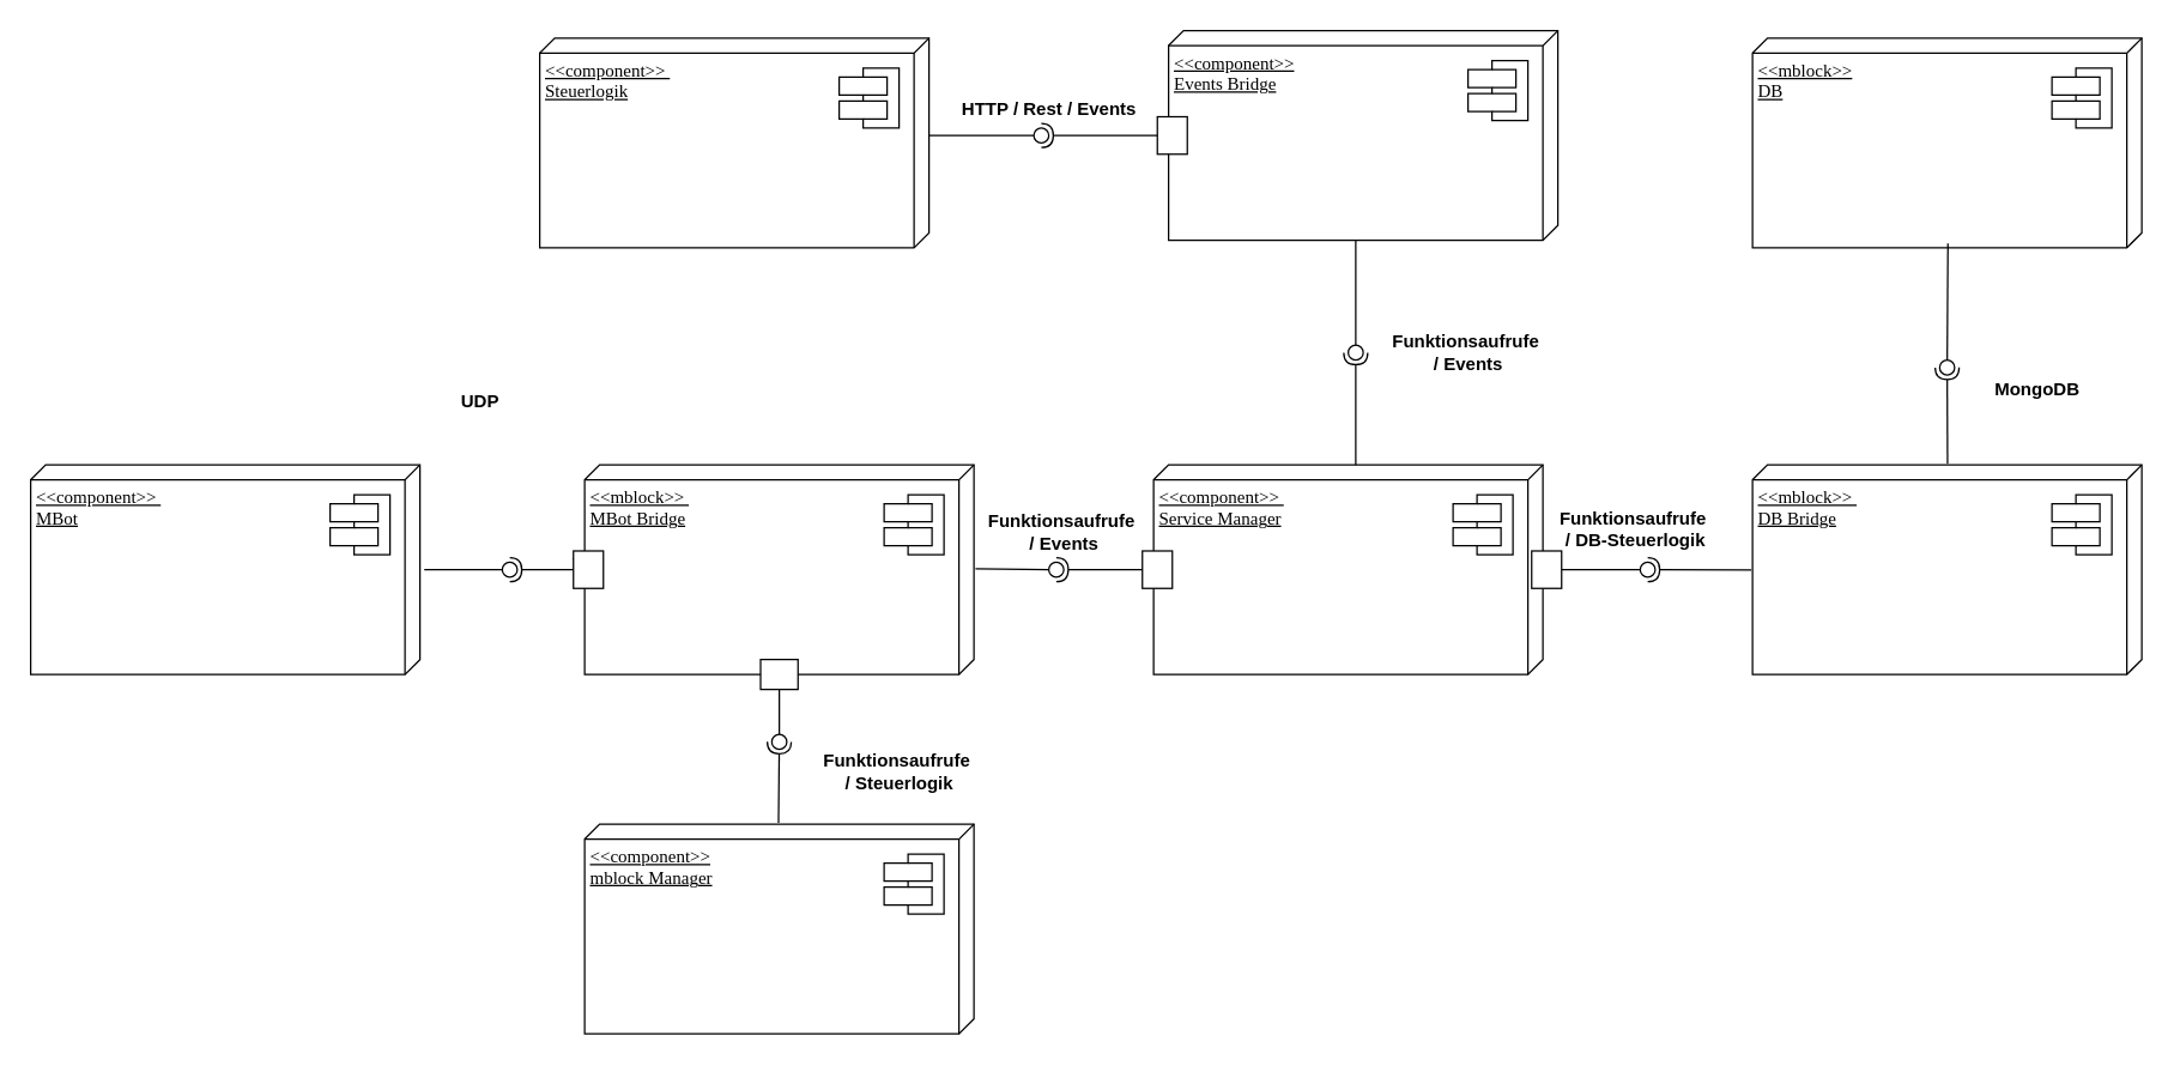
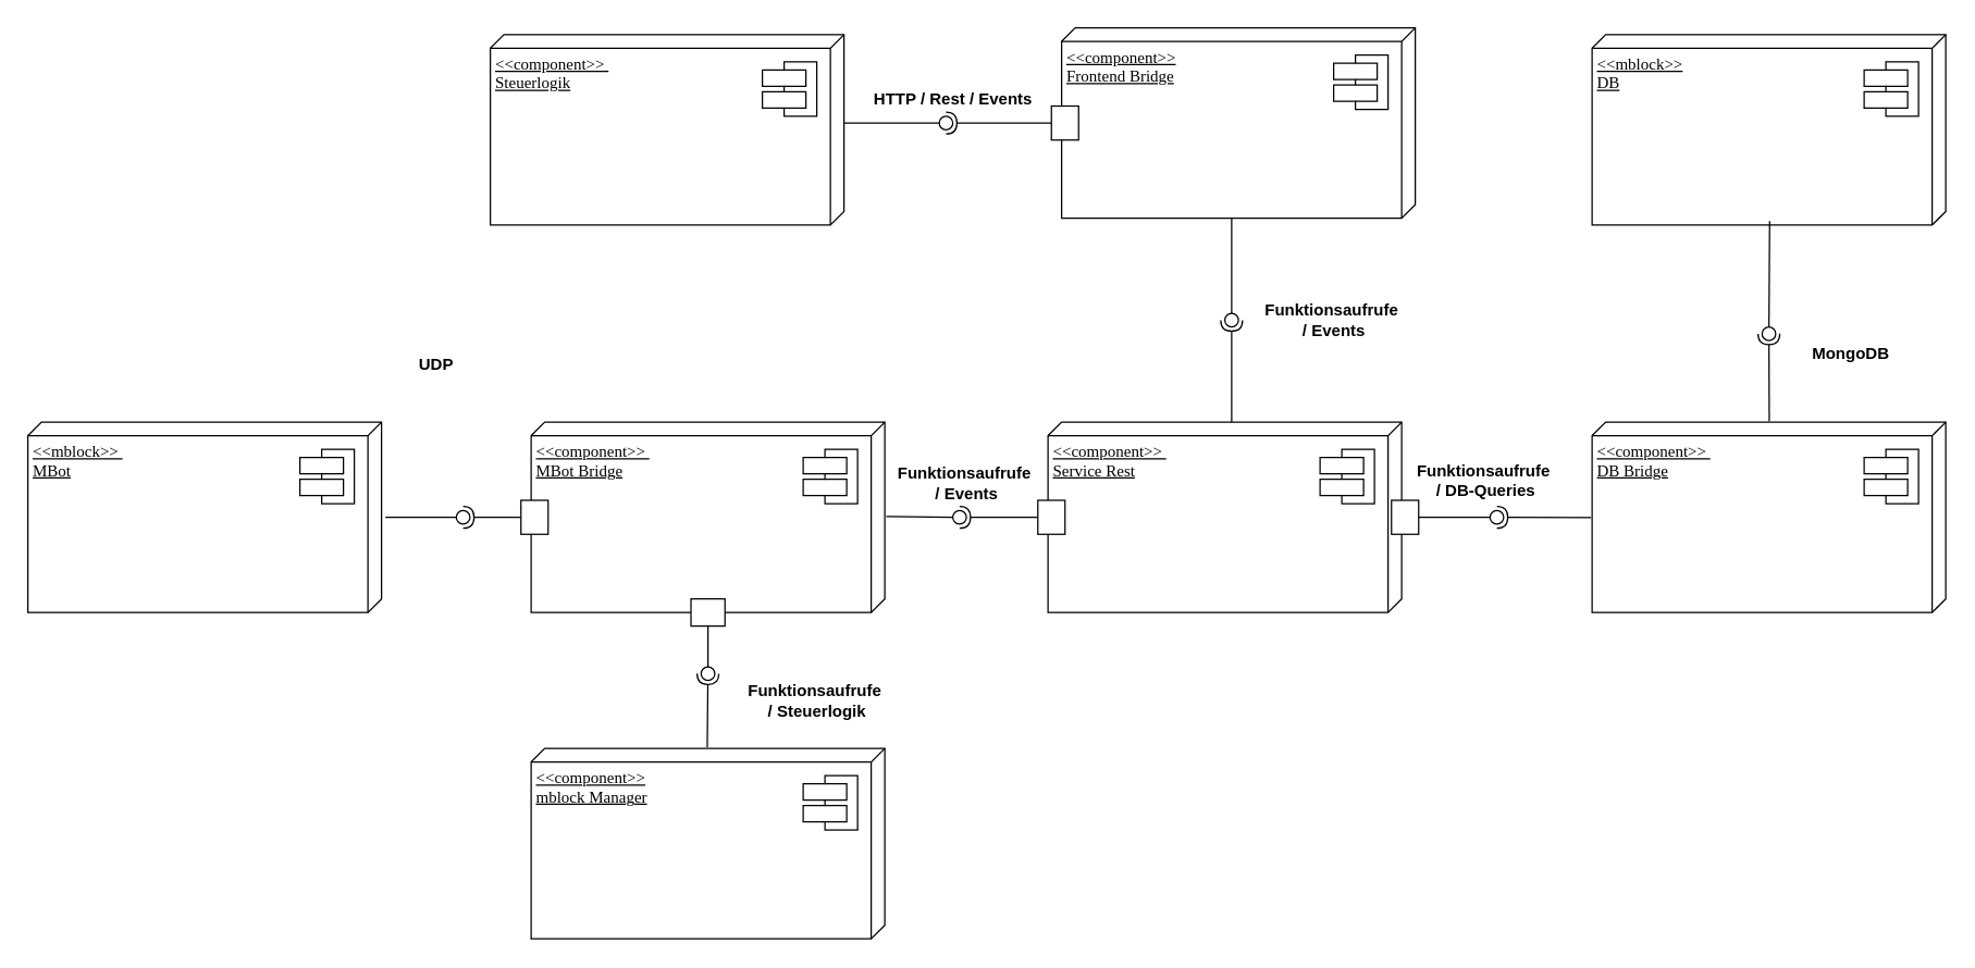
  <mxCell id="0" />
  <mxCell id="1" parent="0" />
  <mxCell id="2" value="" style="group" vertex="1" connectable="0" parent="1"><mxGeometry x="1170" y="25" width="260" height="140" as="geometry" /></mxCell>
  <mxCell id="3" value="&amp;lt;&amp;lt;mblock&amp;gt;&amp;gt;&lt;div&gt;DB&lt;/div&gt;" style="verticalAlign=top;align=left;spacingTop=8;spacingLeft=2;spacingRight=12;shape=cube;size=10;direction=south;fontStyle=4;html=1;rounded=0;shadow=0;comic=0;labelBackgroundColor=none;strokeWidth=1;fontFamily=Verdana;fontSize=12" vertex="1" parent="2"><mxGeometry width="260" height="140" as="geometry" /></mxCell>
  <mxCell id="4" value="" style="shape=component;align=left;spacingLeft=36;rounded=0;shadow=0;comic=0;labelBackgroundColor=none;strokeWidth=1;fontFamily=Verdana;fontSize=12;html=1;" vertex="1" parent="2"><mxGeometry x="200" y="20" width="40" height="40" as="geometry" /></mxCell>
  <mxCell id="5" value="" style="group" vertex="1" connectable="0" parent="1"><mxGeometry x="20" y="310" width="260" height="140" as="geometry" /></mxCell>
- <mxCell id="6" value="&amp;lt;&amp;lt;component&amp;gt;&amp;gt;&amp;nbsp;&lt;div&gt;MBot&lt;/div&gt;" style="verticalAlign=top;align=left;spacingTop=8;spacingLeft=2;spacingRight=12;shape=cube;size=10;direction=south;fontStyle=4;html=1;rounded=0;shadow=0;comic=0;labelBackgroundColor=none;strokeWidth=1;fontFamily=Verdana;fontSize=12" vertex="1" parent="5"><mxGeometry width="260" height="140" as="geometry" /></mxCell>
+ <mxCell id="6" value="&amp;lt;&amp;lt;mblock&amp;gt;&amp;gt;&amp;nbsp;&lt;div&gt;MBot&lt;/div&gt;" style="verticalAlign=top;align=left;spacingTop=8;spacingLeft=2;spacingRight=12;shape=cube;size=10;direction=south;fontStyle=4;html=1;rounded=0;shadow=0;comic=0;labelBackgroundColor=none;strokeWidth=1;fontFamily=Verdana;fontSize=12" vertex="1" parent="5"><mxGeometry width="260" height="140" as="geometry" /></mxCell>
  <mxCell id="7" value="" style="shape=component;align=left;spacingLeft=36;rounded=0;shadow=0;comic=0;labelBackgroundColor=none;strokeWidth=1;fontFamily=Verdana;fontSize=12;html=1;" vertex="1" parent="5"><mxGeometry x="200" y="20" width="40" height="40" as="geometry" /></mxCell>
  <mxCell id="8" value="" style="group" vertex="1" connectable="0" parent="1"><mxGeometry x="390" y="550" width="260" height="140" as="geometry" /></mxCell>
  <mxCell id="9" value="&amp;lt;&amp;lt;component&amp;gt;&amp;gt;&lt;div&gt;mblock Manager&lt;/div&gt;" style="verticalAlign=top;align=left;spacingTop=8;spacingLeft=2;spacingRight=12;shape=cube;size=10;direction=south;fontStyle=4;html=1;rounded=0;shadow=0;comic=0;labelBackgroundColor=none;strokeWidth=1;fontFamily=Verdana;fontSize=12" vertex="1" parent="8"><mxGeometry width="260" height="140" as="geometry" /></mxCell>
  <mxCell id="10" value="" style="shape=component;align=left;spacingLeft=36;rounded=0;shadow=0;comic=0;labelBackgroundColor=none;strokeWidth=1;fontFamily=Verdana;fontSize=12;html=1;" vertex="1" parent="8"><mxGeometry x="200" y="20" width="40" height="40" as="geometry" /></mxCell>
  <mxCell id="11" value="" style="group" vertex="1" connectable="0" parent="1"><mxGeometry x="1170" y="310" width="260" height="140" as="geometry" /></mxCell>
- <mxCell id="12" value="&amp;lt;&amp;lt;mblock&amp;gt;&amp;gt;&amp;nbsp;&lt;div&gt;DB Bridge&lt;/div&gt;" style="verticalAlign=top;align=left;spacingTop=8;spacingLeft=2;spacingRight=12;shape=cube;size=10;direction=south;fontStyle=4;html=1;rounded=0;shadow=0;comic=0;labelBackgroundColor=none;strokeWidth=1;fontFamily=Verdana;fontSize=12" vertex="1" parent="11"><mxGeometry width="260" height="140" as="geometry" /></mxCell>
+ <mxCell id="12" value="&amp;lt;&amp;lt;component&amp;gt;&amp;gt;&amp;nbsp;&lt;div&gt;DB Bridge&lt;/div&gt;" style="verticalAlign=top;align=left;spacingTop=8;spacingLeft=2;spacingRight=12;shape=cube;size=10;direction=south;fontStyle=4;html=1;rounded=0;shadow=0;comic=0;labelBackgroundColor=none;strokeWidth=1;fontFamily=Verdana;fontSize=12" vertex="1" parent="11"><mxGeometry width="260" height="140" as="geometry" /></mxCell>
  <mxCell id="13" value="" style="shape=component;align=left;spacingLeft=36;rounded=0;shadow=0;comic=0;labelBackgroundColor=none;strokeWidth=1;fontFamily=Verdana;fontSize=12;html=1;" vertex="1" parent="11"><mxGeometry x="200" y="20" width="40" height="40" as="geometry" /></mxCell>
  <mxCell id="14" value="" style="group" vertex="1" connectable="0" parent="1"><mxGeometry x="390" y="310" width="260" height="150" as="geometry" /></mxCell>
- <mxCell id="15" value="&amp;lt;&amp;lt;mblock&amp;gt;&amp;gt;&amp;nbsp;&lt;div&gt;MBot Bridge&lt;/div&gt;" style="verticalAlign=top;align=left;spacingTop=8;spacingLeft=2;spacingRight=12;shape=cube;size=10;direction=south;fontStyle=4;html=1;rounded=0;shadow=0;comic=0;labelBackgroundColor=none;strokeWidth=1;fontFamily=Verdana;fontSize=12" vertex="1" parent="14"><mxGeometry width="260" height="140" as="geometry" /></mxCell>
+ <mxCell id="15" value="&amp;lt;&amp;lt;component&amp;gt;&amp;gt;&amp;nbsp;&lt;div&gt;MBot Bridge&lt;/div&gt;" style="verticalAlign=top;align=left;spacingTop=8;spacingLeft=2;spacingRight=12;shape=cube;size=10;direction=south;fontStyle=4;html=1;rounded=0;shadow=0;comic=0;labelBackgroundColor=none;strokeWidth=1;fontFamily=Verdana;fontSize=12" vertex="1" parent="14"><mxGeometry width="260" height="140" as="geometry" /></mxCell>
  <mxCell id="16" value="" style="shape=component;align=left;spacingLeft=36;rounded=0;shadow=0;comic=0;labelBackgroundColor=none;strokeWidth=1;fontFamily=Verdana;fontSize=12;html=1;" vertex="1" parent="14"><mxGeometry x="200" y="20" width="40" height="40" as="geometry" /></mxCell>
  <mxCell id="17" value="" style="rounded=0;whiteSpace=wrap;html=1;rotation=0;" vertex="1" parent="14"><mxGeometry x="117.5" y="130" width="25" height="20" as="geometry" /></mxCell>
  <mxCell id="18" value="" style="group" vertex="1" connectable="0" parent="1"><mxGeometry x="360" y="25" width="260" height="140" as="geometry" /></mxCell>
  <mxCell id="19" value="&amp;lt;&amp;lt;component&amp;gt;&amp;gt;&amp;nbsp;&lt;div&gt;&lt;span style=&quot;background-color: transparent; color: light-dark(rgb(0, 0, 0), rgb(255, 255, 255));&quot;&gt;Steuerlogik&lt;/span&gt;&lt;/div&gt;" style="verticalAlign=top;align=left;spacingTop=8;spacingLeft=2;spacingRight=12;shape=cube;size=10;direction=south;fontStyle=4;html=1;rounded=0;shadow=0;comic=0;labelBackgroundColor=none;strokeWidth=1;fontFamily=Verdana;fontSize=12" parent="18" vertex="1"><mxGeometry width="260" height="140" as="geometry" /></mxCell>
  <mxCell id="20" value="" style="shape=component;align=left;spacingLeft=36;rounded=0;shadow=0;comic=0;labelBackgroundColor=none;strokeWidth=1;fontFamily=Verdana;fontSize=12;html=1;" parent="18" vertex="1"><mxGeometry x="200" y="20" width="40" height="40" as="geometry" /></mxCell>
  <mxCell id="21" value="" style="group" vertex="1" connectable="0" parent="1"><mxGeometry x="770" y="310" width="275" height="140" as="geometry" /></mxCell>
- <mxCell id="22" value="&amp;lt;&amp;lt;component&amp;gt;&amp;gt;&amp;nbsp;&lt;div&gt;Service Manager&lt;/div&gt;" style="verticalAlign=top;align=left;spacingTop=8;spacingLeft=2;spacingRight=12;shape=cube;size=10;direction=south;fontStyle=4;html=1;rounded=0;shadow=0;comic=0;labelBackgroundColor=none;strokeWidth=1;fontFamily=Verdana;fontSize=12" vertex="1" parent="21"><mxGeometry width="260" height="140" as="geometry" /></mxCell>
+ <mxCell id="22" value="&amp;lt;&amp;lt;component&amp;gt;&amp;gt;&amp;nbsp;&lt;div&gt;Service Rest&lt;/div&gt;" style="verticalAlign=top;align=left;spacingTop=8;spacingLeft=2;spacingRight=12;shape=cube;size=10;direction=south;fontStyle=4;html=1;rounded=0;shadow=0;comic=0;labelBackgroundColor=none;strokeWidth=1;fontFamily=Verdana;fontSize=12" vertex="1" parent="21"><mxGeometry width="260" height="140" as="geometry" /></mxCell>
  <mxCell id="23" value="" style="shape=component;align=left;spacingLeft=36;rounded=0;shadow=0;comic=0;labelBackgroundColor=none;strokeWidth=1;fontFamily=Verdana;fontSize=12;html=1;" vertex="1" parent="21"><mxGeometry x="200" y="20" width="40" height="40" as="geometry" /></mxCell>
  <mxCell id="24" value="" style="rounded=0;whiteSpace=wrap;html=1;rotation=90;" vertex="1" parent="21"><mxGeometry x="-10" y="60" width="25" height="20" as="geometry" /></mxCell>
  <mxCell id="25" value="" style="rounded=0;whiteSpace=wrap;html=1;rotation=90;" vertex="1" parent="21"><mxGeometry x="250" y="60" width="25" height="20" as="geometry" /></mxCell>
  <mxCell id="26" value="" style="group" vertex="1" connectable="0" parent="1"><mxGeometry x="780" y="20" width="260" height="140" as="geometry" /></mxCell>
- <mxCell id="27" value="&amp;lt;&amp;lt;component&amp;gt;&amp;gt;&lt;div&gt;Events Bridge&lt;/div&gt;" style="verticalAlign=top;align=left;spacingTop=8;spacingLeft=2;spacingRight=12;shape=cube;size=10;direction=south;fontStyle=4;html=1;rounded=0;shadow=0;comic=0;labelBackgroundColor=none;strokeWidth=1;fontFamily=Verdana;fontSize=12" vertex="1" parent="26"><mxGeometry width="260" height="140" as="geometry" /></mxCell>
+ <mxCell id="27" value="&amp;lt;&amp;lt;component&amp;gt;&amp;gt;&lt;div&gt;Frontend Bridge&lt;/div&gt;" style="verticalAlign=top;align=left;spacingTop=8;spacingLeft=2;spacingRight=12;shape=cube;size=10;direction=south;fontStyle=4;html=1;rounded=0;shadow=0;comic=0;labelBackgroundColor=none;strokeWidth=1;fontFamily=Verdana;fontSize=12" vertex="1" parent="26"><mxGeometry width="260" height="140" as="geometry" /></mxCell>
  <mxCell id="28" value="" style="shape=component;align=left;spacingLeft=36;rounded=0;shadow=0;comic=0;labelBackgroundColor=none;strokeWidth=1;fontFamily=Verdana;fontSize=12;html=1;" vertex="1" parent="26"><mxGeometry x="200" y="20" width="40" height="40" as="geometry" /></mxCell>
  <mxCell id="29" value="" style="rounded=0;whiteSpace=wrap;html=1;rotation=90;" vertex="1" parent="26"><mxGeometry x="-10" y="60" width="25" height="20" as="geometry" /></mxCell>
  <mxCell id="30" value="" style="rounded=0;orthogonalLoop=1;jettySize=auto;html=1;endArrow=halfCircle;endFill=0;endSize=6;strokeWidth=1;sketch=0;exitX=0.5;exitY=1;exitDx=0;exitDy=0;" edge="1" target="32" parent="1" source="29"><mxGeometry relative="1" as="geometry"><mxPoint x="730" y="100" as="sourcePoint" /></mxGeometry></mxCell>
  <mxCell id="31" value="" style="rounded=0;orthogonalLoop=1;jettySize=auto;html=1;endArrow=oval;endFill=0;sketch=0;sourcePerimeterSpacing=0;targetPerimeterSpacing=0;endSize=10;exitX=0;exitY=0;exitDx=65;exitDy=0;exitPerimeter=0;" edge="1" target="32" parent="1" source="19"><mxGeometry relative="1" as="geometry"><mxPoint x="690" y="100" as="sourcePoint" /></mxGeometry></mxCell>
  <mxCell id="32" value="" style="ellipse;whiteSpace=wrap;html=1;align=center;aspect=fixed;fillColor=none;strokeColor=none;resizable=0;perimeter=centerPerimeter;rotatable=0;allowArrows=0;points=[];outlineConnect=1;" vertex="1" parent="1"><mxGeometry x="690" y="85" width="10" height="10" as="geometry" /></mxCell>
  <mxCell id="33" value="&lt;b&gt;HTTP / Rest / Events&lt;/b&gt;" style="text;html=1;align=center;verticalAlign=middle;resizable=0;points=[];autosize=1;strokeColor=none;fillColor=none;" vertex="1" parent="1"><mxGeometry x="615" y="58" width="170" height="30" as="geometry" /></mxCell>
  <mxCell id="34" value="" style="rounded=0;orthogonalLoop=1;jettySize=auto;html=1;endArrow=halfCircle;endFill=0;endSize=6;strokeWidth=1;sketch=0;exitX=0;exitY=0;exitDx=0;exitDy=125;exitPerimeter=0;" edge="1" target="36" parent="1" source="22"><mxGeometry relative="1" as="geometry"><mxPoint x="1060" y="205" as="sourcePoint" /></mxGeometry></mxCell>
  <mxCell id="35" value="" style="rounded=0;orthogonalLoop=1;jettySize=auto;html=1;endArrow=oval;endFill=0;sketch=0;sourcePerimeterSpacing=0;targetPerimeterSpacing=0;endSize=10;exitX=0;exitY=0;exitDx=140;exitDy=135;exitPerimeter=0;" edge="1" target="36" parent="1" source="27"><mxGeometry relative="1" as="geometry"><mxPoint x="1020" y="205" as="sourcePoint" /></mxGeometry></mxCell>
  <mxCell id="36" value="" style="ellipse;whiteSpace=wrap;html=1;align=center;aspect=fixed;fillColor=none;strokeColor=none;resizable=0;perimeter=centerPerimeter;rotatable=0;allowArrows=0;points=[];outlineConnect=1;" vertex="1" parent="1"><mxGeometry x="900" y="230" width="10" height="10" as="geometry" /></mxCell>
  <mxCell id="37" value="&lt;b&gt;Funktionsaufrufe&amp;nbsp;&lt;/b&gt;&lt;div&gt;&lt;b&gt;/ Events&lt;/b&gt;&lt;/div&gt;" style="text;html=1;align=center;verticalAlign=middle;resizable=0;points=[];autosize=1;strokeColor=none;fillColor=none;" vertex="1" parent="1"><mxGeometry x="920" y="215" width="120" height="40" as="geometry" /></mxCell>
  <mxCell id="38" value="" style="rounded=0;orthogonalLoop=1;jettySize=auto;html=1;endArrow=halfCircle;endFill=0;endSize=6;strokeWidth=1;sketch=0;exitX=0.5;exitY=1;exitDx=0;exitDy=0;" edge="1" target="40" parent="1" source="24"><mxGeometry relative="1" as="geometry"><mxPoint x="760" y="380" as="sourcePoint" /></mxGeometry></mxCell>
  <mxCell id="39" value="" style="rounded=0;orthogonalLoop=1;jettySize=auto;html=1;endArrow=oval;endFill=0;sketch=0;sourcePerimeterSpacing=0;targetPerimeterSpacing=0;endSize=10;exitX=0.496;exitY=-0.004;exitDx=0;exitDy=0;exitPerimeter=0;" edge="1" target="40" parent="1" source="15"><mxGeometry relative="1" as="geometry"><mxPoint x="710" y="380" as="sourcePoint" /></mxGeometry></mxCell>
  <mxCell id="40" value="" style="ellipse;whiteSpace=wrap;html=1;align=center;aspect=fixed;fillColor=none;strokeColor=none;resizable=0;perimeter=centerPerimeter;rotatable=0;allowArrows=0;points=[];outlineConnect=1;" vertex="1" parent="1"><mxGeometry x="700" y="375" width="10" height="10" as="geometry" /></mxCell>
  <mxCell id="41" value="&lt;b&gt;Funktionsaufrufe&amp;nbsp;&lt;/b&gt;&lt;div&gt;&lt;b&gt;/ Events&lt;/b&gt;&lt;/div&gt;" style="text;html=1;align=center;verticalAlign=middle;resizable=0;points=[];autosize=1;strokeColor=none;fillColor=none;" vertex="1" parent="1"><mxGeometry x="650" y="335" width="120" height="40" as="geometry" /></mxCell>
- <mxCell id="42" value="&lt;b&gt;Funktionsaufrufe&lt;/b&gt;&lt;div&gt;&lt;b&gt;&amp;nbsp;/ DB-Steuerlogik&lt;/b&gt;&lt;/div&gt;" style="text;html=1;align=center;verticalAlign=middle;resizable=0;points=[];autosize=1;strokeColor=none;fillColor=none;" vertex="1" parent="1"><mxGeometry x="1030" y="333" width="120" height="40" as="geometry" /></mxCell>
+ <mxCell id="42" value="&lt;b&gt;Funktionsaufrufe&lt;/b&gt;&lt;div&gt;&lt;b&gt;&amp;nbsp;/ DB-Queries&lt;/b&gt;&lt;/div&gt;" style="text;html=1;align=center;verticalAlign=middle;resizable=0;points=[];autosize=1;strokeColor=none;fillColor=none;" vertex="1" parent="1"><mxGeometry x="1030" y="333" width="120" height="40" as="geometry" /></mxCell>
  <mxCell id="43" value="" style="ellipse;whiteSpace=wrap;html=1;align=center;aspect=fixed;fillColor=none;strokeColor=none;resizable=0;perimeter=centerPerimeter;rotatable=0;allowArrows=0;points=[];outlineConnect=1;" vertex="1" parent="1"><mxGeometry x="1085" y="375" width="10" height="10" as="geometry" /></mxCell>
  <mxCell id="44" value="" style="rounded=0;orthogonalLoop=1;jettySize=auto;html=1;endArrow=halfCircle;endFill=0;endSize=6;strokeWidth=1;sketch=0;exitX=0.501;exitY=1.003;exitDx=0;exitDy=0;exitPerimeter=0;" edge="1" target="46" parent="1" source="12"><mxGeometry relative="1" as="geometry"><mxPoint x="1125" y="380" as="sourcePoint" /></mxGeometry></mxCell>
  <mxCell id="45" value="" style="rounded=0;orthogonalLoop=1;jettySize=auto;html=1;endArrow=oval;endFill=0;sketch=0;sourcePerimeterSpacing=0;targetPerimeterSpacing=0;endSize=10;exitX=0.5;exitY=0;exitDx=0;exitDy=0;" edge="1" target="46" parent="1" source="25"><mxGeometry relative="1" as="geometry"><mxPoint x="1050" y="380" as="sourcePoint" /></mxGeometry></mxCell>
  <mxCell id="46" value="" style="ellipse;whiteSpace=wrap;html=1;align=center;aspect=fixed;fillColor=none;strokeColor=none;resizable=0;perimeter=centerPerimeter;rotatable=0;allowArrows=0;points=[];outlineConnect=1;" vertex="1" parent="1"><mxGeometry x="1095" y="375" width="10" height="10" as="geometry" /></mxCell>
  <mxCell id="47" value="" style="rounded=0;orthogonalLoop=1;jettySize=auto;html=1;endArrow=halfCircle;endFill=0;endSize=6;strokeWidth=1;sketch=0;exitX=-0.007;exitY=0.502;exitDx=0;exitDy=0;exitPerimeter=0;" edge="1" target="49" parent="1" source="9"><mxGeometry relative="1" as="geometry"><mxPoint x="540" y="495" as="sourcePoint" /></mxGeometry></mxCell>
  <mxCell id="48" value="" style="rounded=0;orthogonalLoop=1;jettySize=auto;html=1;endArrow=oval;endFill=0;sketch=0;sourcePerimeterSpacing=0;targetPerimeterSpacing=0;endSize=10;exitX=0.5;exitY=1;exitDx=0;exitDy=0;" edge="1" target="49" parent="1" source="17"><mxGeometry relative="1" as="geometry"><mxPoint x="500" y="495" as="sourcePoint" /></mxGeometry></mxCell>
  <mxCell id="49" value="" style="ellipse;whiteSpace=wrap;html=1;align=center;aspect=fixed;fillColor=none;strokeColor=none;resizable=0;perimeter=centerPerimeter;rotatable=0;allowArrows=0;points=[];outlineConnect=1;" vertex="1" parent="1"><mxGeometry x="515" y="490" width="10" height="10" as="geometry" /></mxCell>
  <mxCell id="50" value="&lt;b&gt;Funktionsaufrufe&amp;nbsp;&lt;/b&gt;&lt;div&gt;&lt;b&gt;/ Steuerlogik&lt;/b&gt;&lt;/div&gt;" style="text;html=1;align=center;verticalAlign=middle;resizable=0;points=[];autosize=1;strokeColor=none;fillColor=none;" vertex="1" parent="1"><mxGeometry x="540" y="495" width="120" height="40" as="geometry" /></mxCell>
  <mxCell id="51" value="" style="rounded=0;orthogonalLoop=1;jettySize=auto;html=1;endArrow=halfCircle;endFill=0;endSize=6;strokeWidth=1;sketch=0;exitX=0.503;exitY=1.009;exitDx=0;exitDy=0;exitPerimeter=0;" edge="1" target="53" parent="1" source="60"><mxGeometry relative="1" as="geometry"><mxPoint x="360" y="380" as="sourcePoint" /></mxGeometry></mxCell>
  <mxCell id="52" value="" style="rounded=0;orthogonalLoop=1;jettySize=auto;html=1;endArrow=oval;endFill=0;sketch=0;sourcePerimeterSpacing=0;targetPerimeterSpacing=0;endSize=10;exitX=0.5;exitY=-0.011;exitDx=0;exitDy=0;exitPerimeter=0;" edge="1" target="53" parent="1" source="6"><mxGeometry relative="1" as="geometry"><mxPoint x="320" y="380" as="sourcePoint" /></mxGeometry></mxCell>
  <mxCell id="53" value="" style="ellipse;whiteSpace=wrap;html=1;align=center;aspect=fixed;fillColor=none;strokeColor=none;resizable=0;perimeter=centerPerimeter;rotatable=0;allowArrows=0;points=[];outlineConnect=1;" vertex="1" parent="1"><mxGeometry x="335" y="375" width="10" height="10" as="geometry" /></mxCell>
  <mxCell id="54" value="&lt;b&gt;UDP&lt;/b&gt;" style="text;html=1;align=center;verticalAlign=middle;resizable=0;points=[];autosize=1;strokeColor=none;fillColor=none;" vertex="1" parent="1"><mxGeometry x="295" y="253" width="50" height="30" as="geometry" /></mxCell>
  <mxCell id="55" value="" style="rounded=0;orthogonalLoop=1;jettySize=auto;html=1;endArrow=halfCircle;endFill=0;endSize=6;strokeWidth=1;sketch=0;exitX=-0.005;exitY=0.499;exitDx=0;exitDy=0;exitPerimeter=0;" edge="1" target="57" parent="1" source="12"><mxGeometry relative="1" as="geometry"><mxPoint x="1320" y="245" as="sourcePoint" /></mxGeometry></mxCell>
  <mxCell id="56" value="" style="rounded=0;orthogonalLoop=1;jettySize=auto;html=1;endArrow=oval;endFill=0;sketch=0;sourcePerimeterSpacing=0;targetPerimeterSpacing=0;endSize=10;exitX=0.979;exitY=0.498;exitDx=0;exitDy=0;exitPerimeter=0;" edge="1" target="57" parent="1" source="3"><mxGeometry relative="1" as="geometry"><mxPoint x="1280" y="245" as="sourcePoint" /></mxGeometry></mxCell>
  <mxCell id="57" value="" style="ellipse;whiteSpace=wrap;html=1;align=center;aspect=fixed;fillColor=none;strokeColor=none;resizable=0;perimeter=centerPerimeter;rotatable=0;allowArrows=0;points=[];outlineConnect=1;" vertex="1" parent="1"><mxGeometry x="1295" y="240" width="10" height="10" as="geometry" /></mxCell>
  <mxCell id="58" value="&lt;b&gt;MongoDB&lt;/b&gt;" style="text;html=1;align=center;verticalAlign=middle;resizable=0;points=[];autosize=1;strokeColor=none;fillColor=none;" vertex="1" parent="1"><mxGeometry x="1320" y="245" width="80" height="30" as="geometry" /></mxCell>
  <mxCell id="59" value="" style="rounded=0;orthogonalLoop=1;jettySize=auto;html=1;endArrow=halfCircle;endFill=0;endSize=6;strokeWidth=1;sketch=0;exitX=0.503;exitY=1.009;exitDx=0;exitDy=0;exitPerimeter=0;" edge="1" parent="1" source="15" target="60"><mxGeometry relative="1" as="geometry"><mxPoint x="388" y="380" as="sourcePoint" /><mxPoint x="340" y="380" as="targetPoint" /></mxGeometry></mxCell>
  <mxCell id="60" value="" style="rounded=0;whiteSpace=wrap;html=1;rotation=90;" vertex="1" parent="1"><mxGeometry x="380" y="370" width="25" height="20" as="geometry" /></mxCell>
